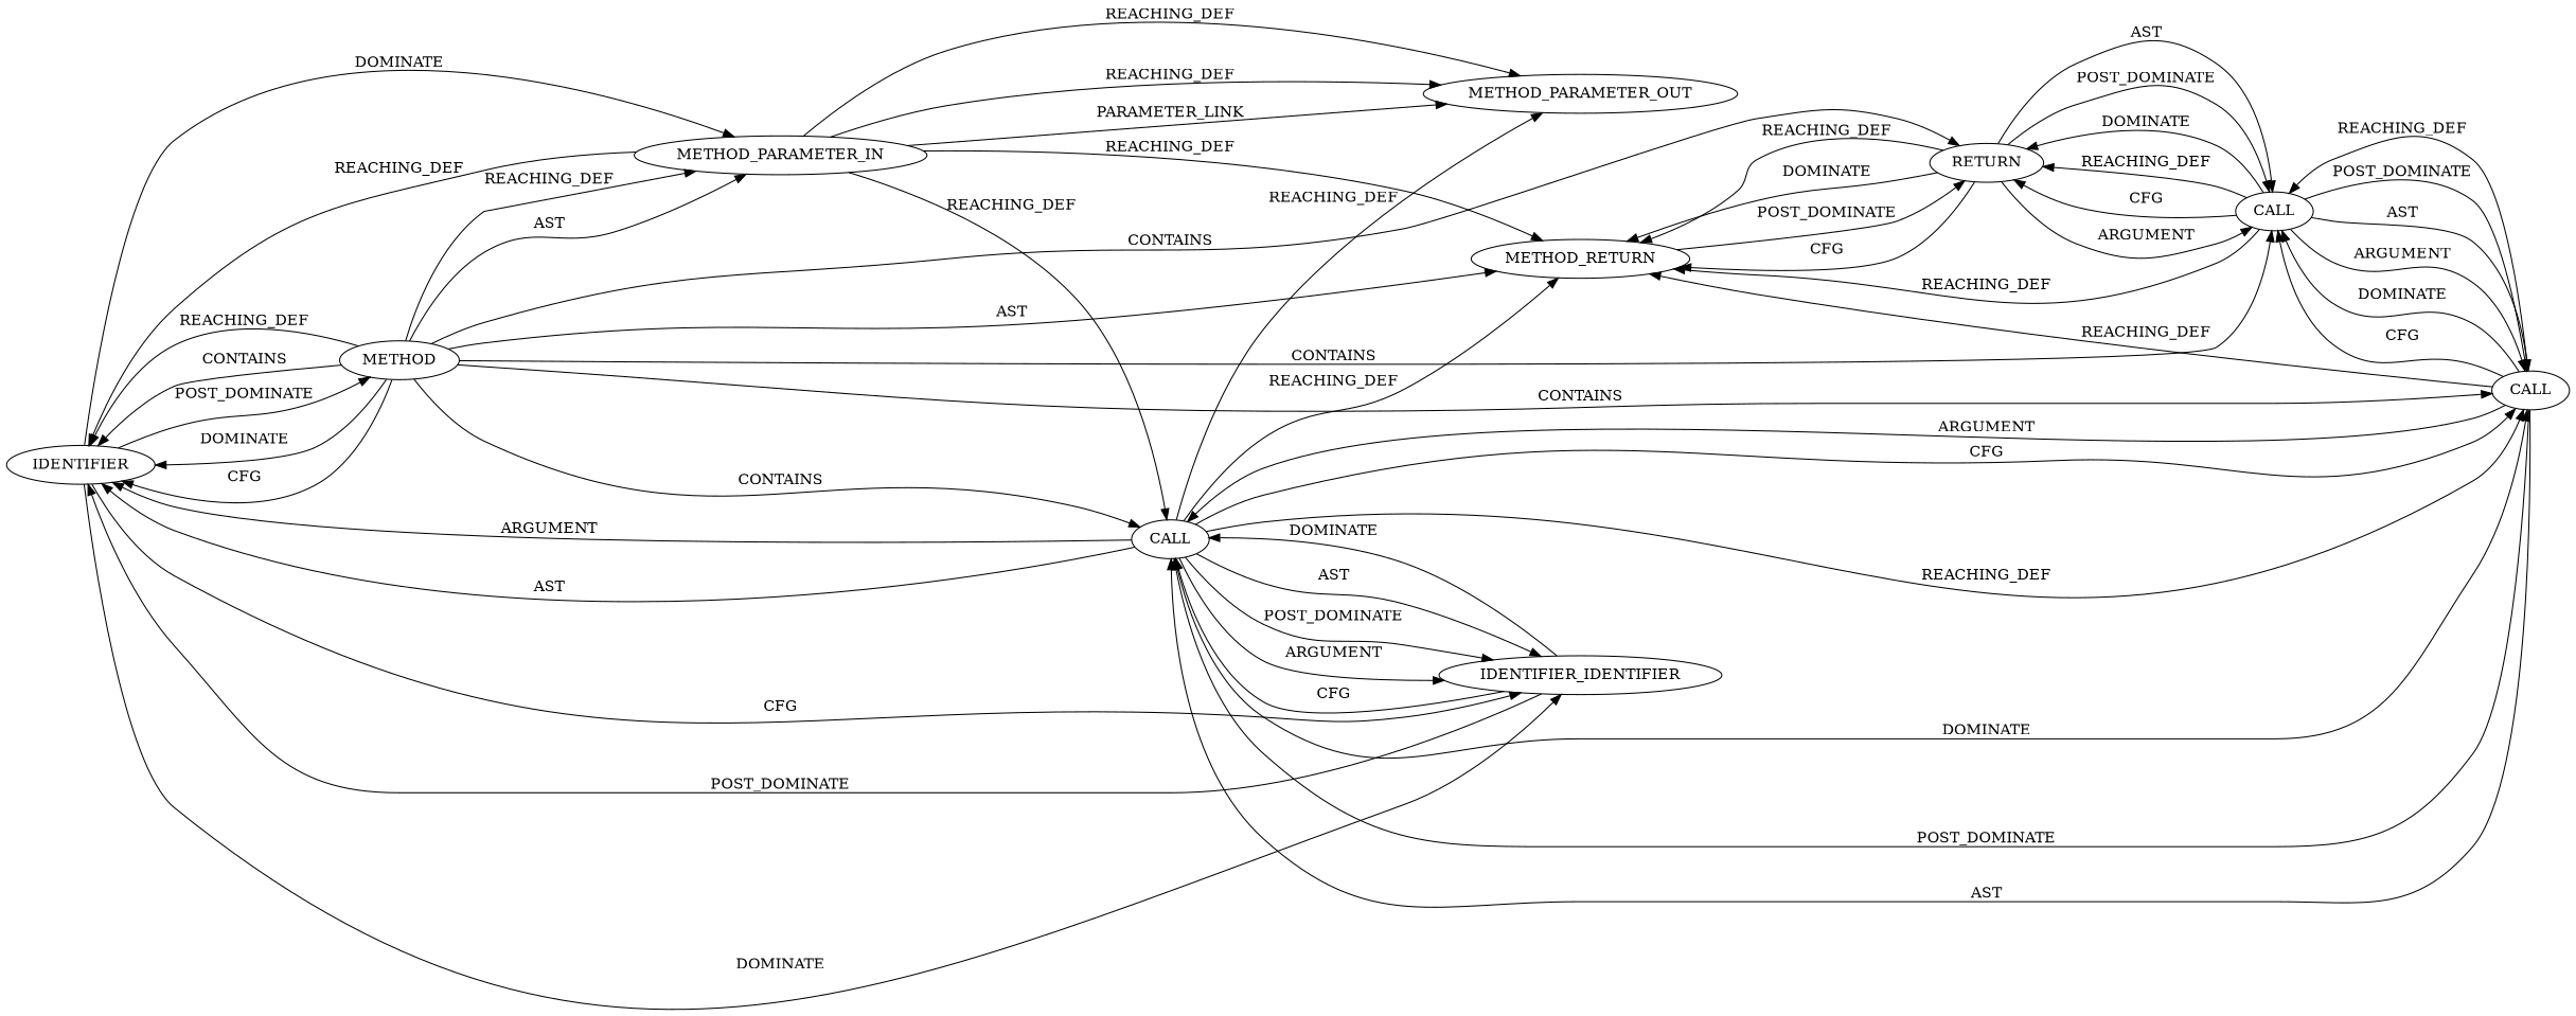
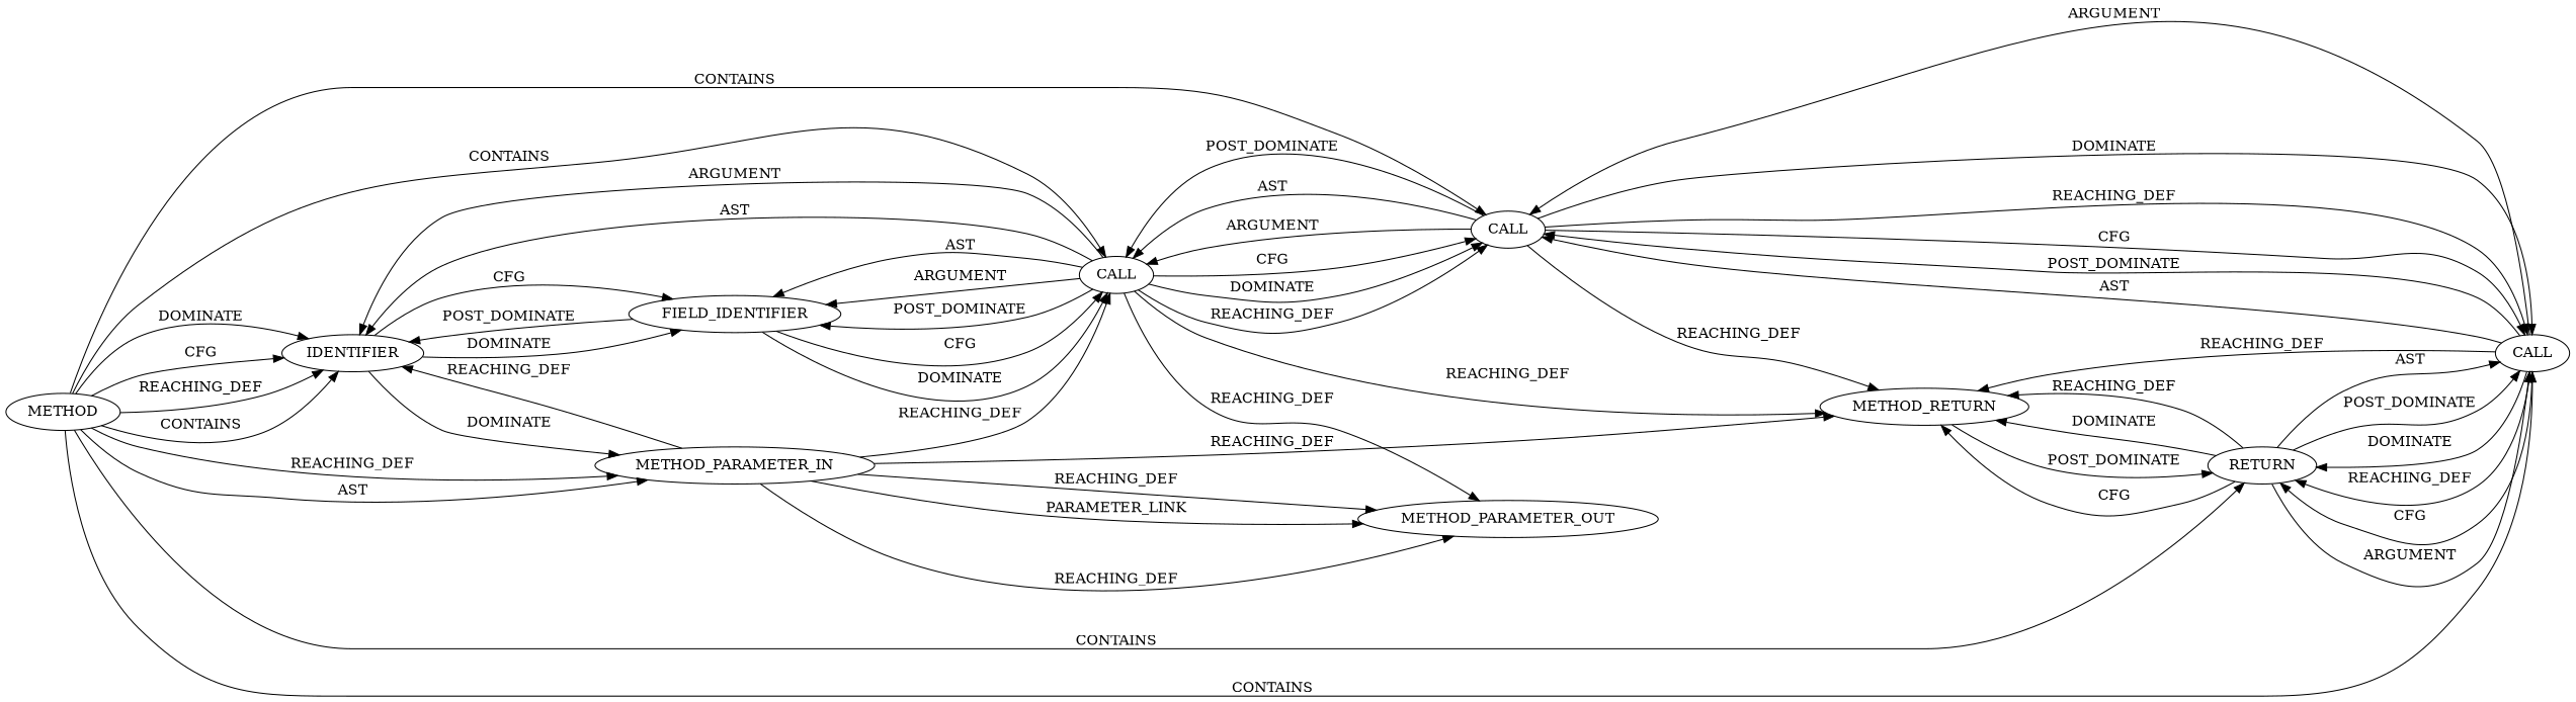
  digraph {
    rankdir=LR
    node [CODE="struct tls_context *ctx" COLUMN_NUMBER=11 LINE_NUMBER=273 ORDER=1]
    n1 [ARGUMENT_INDEX=1 CODE=ctx NAME=ctx TYPE_FULL_NAME="tls_context*" label=IDENTIFIER]
    n2 [AST_PARENT_FULL_NAME="tls.h:<global>" AST_PARENT_TYPE=TYPE_DECL CODE="static inline bool tls_is_partially_sent_record(struct tls_context *ctx)\n{\n	return !!ctx->partially_sent_record;\n}" COLUMN_NUMBER=1 COLUMN_NUMBER_END=1 FILENAME="tls.h" FULL_NAME=tls_is_partially_sent_record IS_EXTERNAL=false LINE_NUMBER=271 LINE_NUMBER_END=274 NAME=tls_is_partially_sent_record ORDER=74 SIGNATURE="bool tls_is_partially_sent_record (tls_context*)" label=METHOD]
-   n3 [ARGUMENT_INDEX=2 CANONICAL_NAME=partially_sent_record CODE=partially_sent_record ORDER=2 label=IDENTIFIER_IDENTIFIER]
+   n3 [ARGUMENT_INDEX=2 CANONICAL_NAME=partially_sent_record CODE=partially_sent_record ORDER=2 label=FIELD_IDENTIFIER]
    n4 [COLUMN_NUMBER=49 EVALUATION_STRATEGY=BY_VALUE INDEX=1 IS_VARIADIC=false LINE_NUMBER=271 NAME=ctx TYPE_FULL_NAME="tls_context*" label=METHOD_PARAMETER_IN]
    n5 [ARGUMENT_INDEX=-1 CODE="return !!ctx->partially_sent_record;" COLUMN_NUMBER=2 label=RETURN]
    n6 [CODE=RET COLUMN_NUMBER=1 EVALUATION_STRATEGY=BY_VALUE LINE_NUMBER=271 ORDER=3 TYPE_FULL_NAME=bool label=METHOD_RETURN]
    n7 [ARGUMENT_INDEX=-1 CODE="!!ctx->partially_sent_record" COLUMN_NUMBER=9 DISPATCH_TYPE=STATIC_DISPATCH METHOD_FULL_NAME="<operator>.logicalNot" NAME="<operator>.logicalNot" TYPE_FULL_NAME="<empty>" label=CALL]
    n8 [ARGUMENT_INDEX=1 CODE="!ctx->partially_sent_record" COLUMN_NUMBER=10 DISPATCH_TYPE=STATIC_DISPATCH METHOD_FULL_NAME="<operator>.logicalNot" NAME="<operator>.logicalNot" TYPE_FULL_NAME="<empty>" label=CALL]
    n9 [ARGUMENT_INDEX=1 CODE="ctx->partially_sent_record" DISPATCH_TYPE=STATIC_DISPATCH METHOD_FULL_NAME="<operator>.indirectFieldAccess" NAME="<operator>.indirectFieldAccess" TYPE_FULL_NAME="<empty>" label=CALL]
    n10 [COLUMN_NUMBER=49 EVALUATION_STRATEGY=BY_VALUE INDEX=1 IS_VARIADIC=false LINE_NUMBER=271 NAME=ctx TYPE_FULL_NAME="tls_context*" label=METHOD_PARAMETER_OUT]
-   n1 -> n2 [label=POST_DOMINATE]
    n1 -> n3 [label=DOMINATE]
    n1 -> n3 [label=CFG]
    n1 -> n4 [label=DOMINATE]
    n2 -> n1 [label=DOMINATE]
    n2 -> n1 [label=CFG]
    n2 -> n1 [label=REACHING_DEF]
    n2 -> n1 [label=CONTAINS]
    n2 -> n4 [label=REACHING_DEF]
    n2 -> n4 [label=AST]
    n2 -> n5 [label=CONTAINS]
-   n2 -> n6 [label=AST]
    n2 -> n7 [label=CONTAINS]
    n2 -> n8 [label=CONTAINS]
    n2 -> n9 [label=CONTAINS]
    n3 -> n1 [label=POST_DOMINATE]
    n3 -> n9 [label=CFG]
    n3 -> n9 [label=DOMINATE]
    n4 -> n1 [VARIABLE=ctx label=REACHING_DEF]
    n4 -> n6 [VARIABLE=ctx label=REACHING_DEF]
    n4 -> n9 [VARIABLE=ctx label=REACHING_DEF]
    n4 -> n10 [VARIABLE=ctx label=REACHING_DEF]
    n4 -> n10 [VARIABLE=ctx label=REACHING_DEF]
    n4 -> n10 [label=PARAMETER_LINK]
    n5 -> n6 [label=CFG]
    n5 -> n6 [VARIABLE="<RET>" label=REACHING_DEF]
    n5 -> n6 [label=DOMINATE]
    n5 -> n7 [label=ARGUMENT]
    n5 -> n7 [label=AST]
    n5 -> n7 [label=POST_DOMINATE]
    n6 -> n5 [label=POST_DOMINATE]
    n7 -> n5 [label=DOMINATE]
    n7 -> n5 [VARIABLE="!!ctx->partially_sent_record" label=REACHING_DEF]
    n7 -> n5 [label=CFG]
    n7 -> n6 [VARIABLE="!!ctx->partially_sent_record" label=REACHING_DEF]
    n7 -> n8 [label=POST_DOMINATE]
    n7 -> n8 [label=AST]
    n7 -> n8 [label=ARGUMENT]
    n8 -> n6 [VARIABLE="!ctx->partially_sent_record" label=REACHING_DEF]
    n8 -> n7 [label=DOMINATE]
    n8 -> n7 [label=CFG]
    n8 -> n7 [VARIABLE="!ctx->partially_sent_record" label=REACHING_DEF]
    n8 -> n9 [label=POST_DOMINATE]
    n8 -> n9 [label=AST]
    n8 -> n9 [label=ARGUMENT]
    n9 -> n1 [label=ARGUMENT]
    n9 -> n1 [label=AST]
    n9 -> n3 [label=AST]
    n9 -> n3 [label=ARGUMENT]
    n9 -> n3 [label=POST_DOMINATE]
    n9 -> n6 [VARIABLE="ctx->partially_sent_record" label=REACHING_DEF]
    n9 -> n8 [label=CFG]
    n9 -> n8 [label=DOMINATE]
    n9 -> n8 [VARIABLE="ctx->partially_sent_record" label=REACHING_DEF]
    n9 -> n10 [VARIABLE="ctx->partially_sent_record" label=REACHING_DEF]
  }
